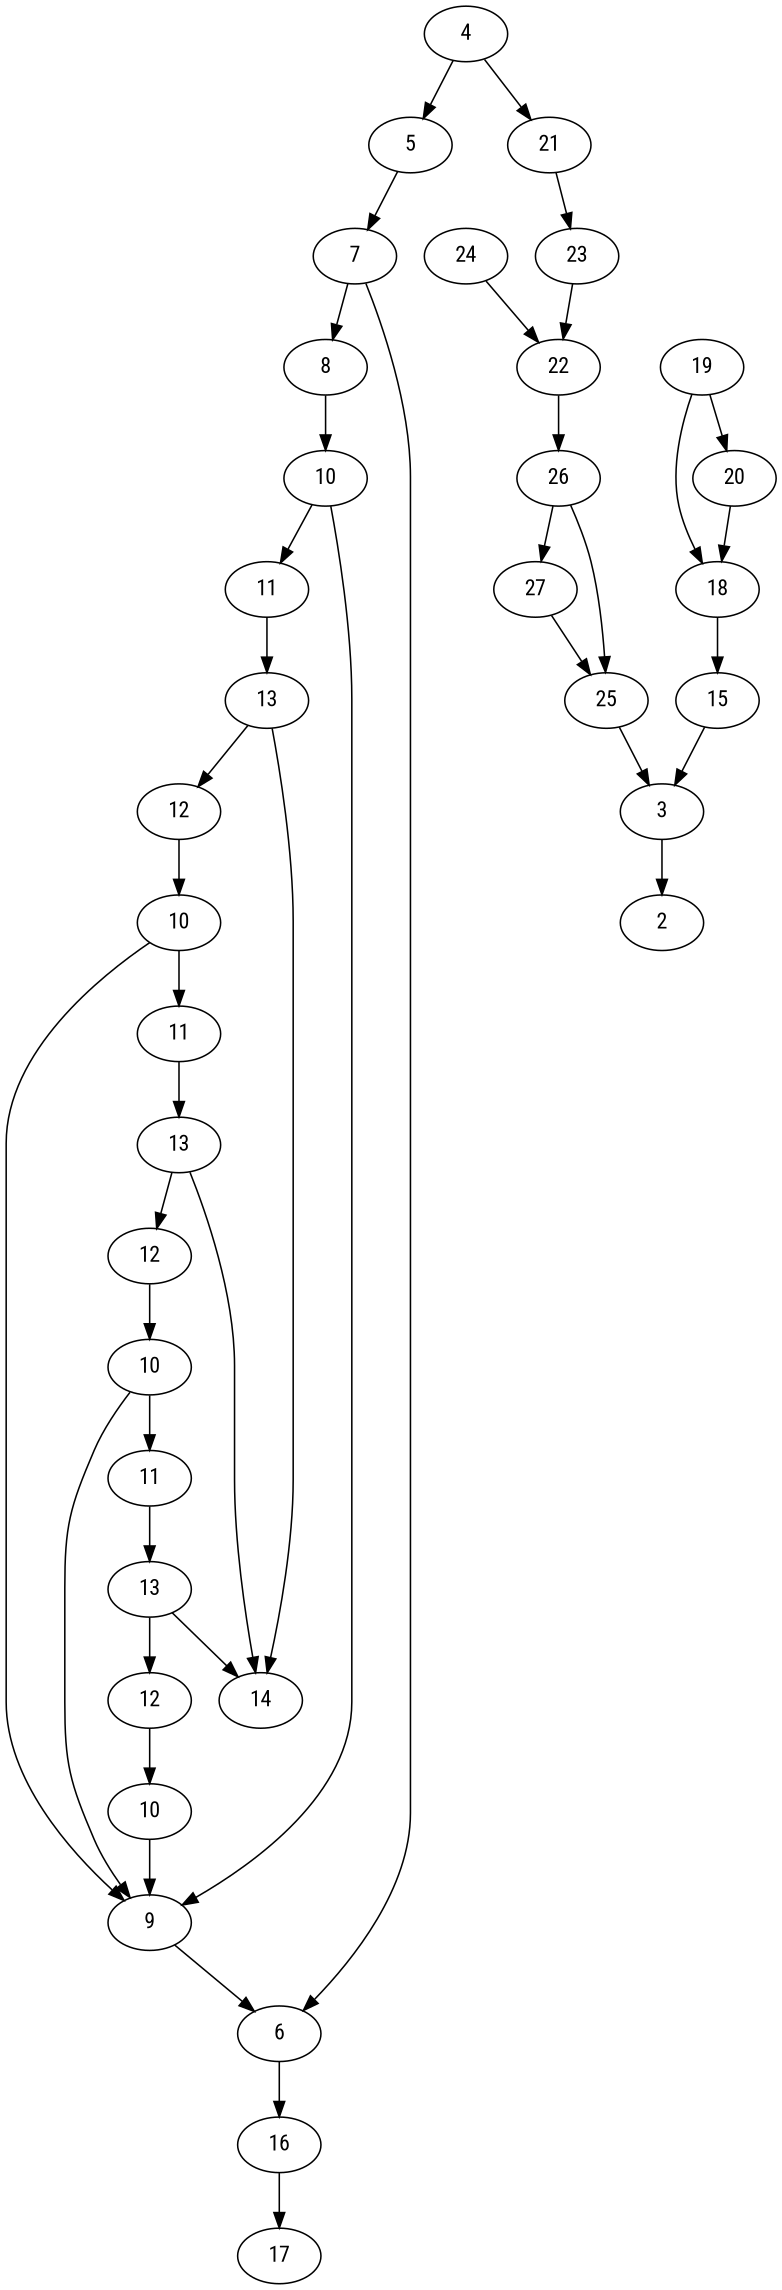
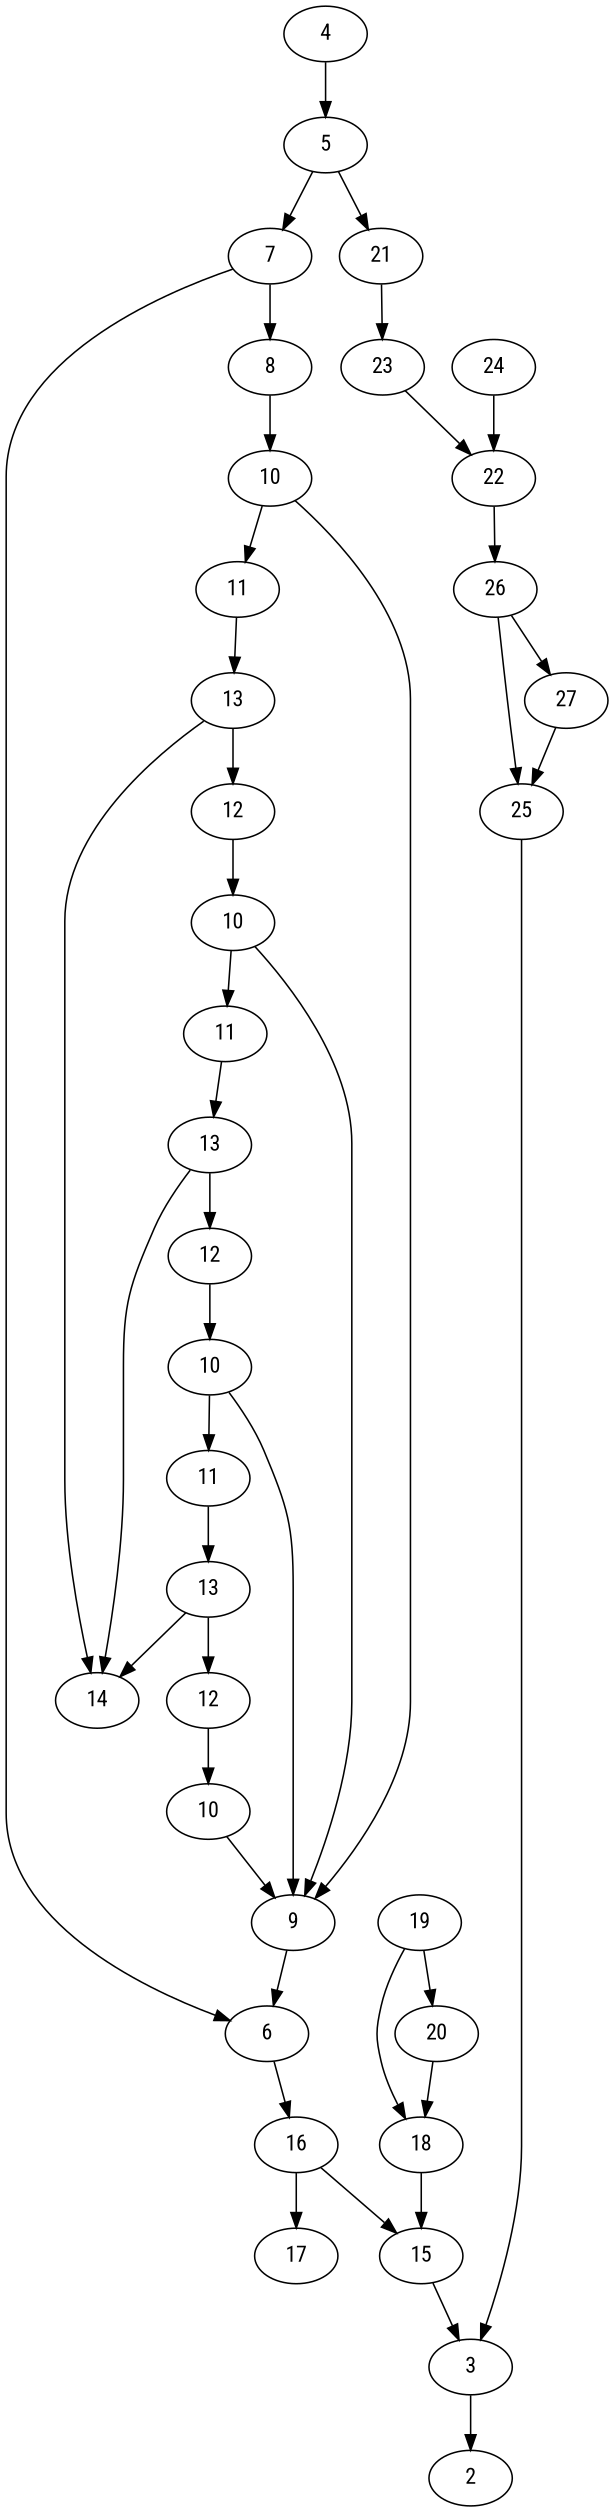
  digraph {
    fontname="Roboto Condensed"
    node [fontname="Roboto Condensed"]
    edge [fontname="Roboto Condensed"]
    n1 [label=4]
    n2 [label=5]
    n3 [label=21]
    n4 [label=7]
    n5 [label=23]
    n6 [label=8]
    n7 [label=6]
    n8 [label=22]
    n9 [label=3]
    n10 [label=2]
    n11 [label=10]
    n12 [label=16]
    n13 [label=24]
    n14 [label=26]
    n15 [label=11]
    n16 [label=9]
    n17 [label=17]
    n18 [label=15]
    n19 [label=19]
    n20 [label=20]
    n21 [label=18]
    n22 [label=13]
    n23 [label=14]
    n24 [label=12]
    n25 [label=10]
    n26 [label=11]
    n27 [label=27]
    n28 [label=25]
    n29 [label=13]
    n30 [label=12]
    n31 [label=10]
    n32 [label=11]
    n33 [label=13]
    n34 [label=12]
    n35 [label=10]
    n1 -> n2
-   n1 -> n3
+   n2 -> n3
    n2 -> n4
    n3 -> n5
    n4 -> n6
    n4 -> n7
    n5 -> n8
    n6 -> n11
    n7 -> n12
    n8 -> n14
    n9 -> n10
    n11 -> n15
    n11 -> n16
    n12 -> n17
+   n12 -> n18
    n13 -> n8
    n14 -> n27
    n14 -> n28
    n15 -> n22
    n16 -> n7
    n18 -> n9
    n19 -> n20
    n19 -> n21
    n20 -> n21
    n21 -> n18
    n22 -> n23
    n22 -> n24
    n24 -> n25
    n25 -> n16
    n25 -> n26
    n26 -> n29
    n27 -> n28
    n28 -> n9
    n29 -> n23
    n29 -> n30
    n30 -> n31
    n31 -> n16
    n31 -> n32
    n32 -> n33
    n33 -> n23
    n33 -> n34
    n34 -> n35
    n35 -> n16
  }
